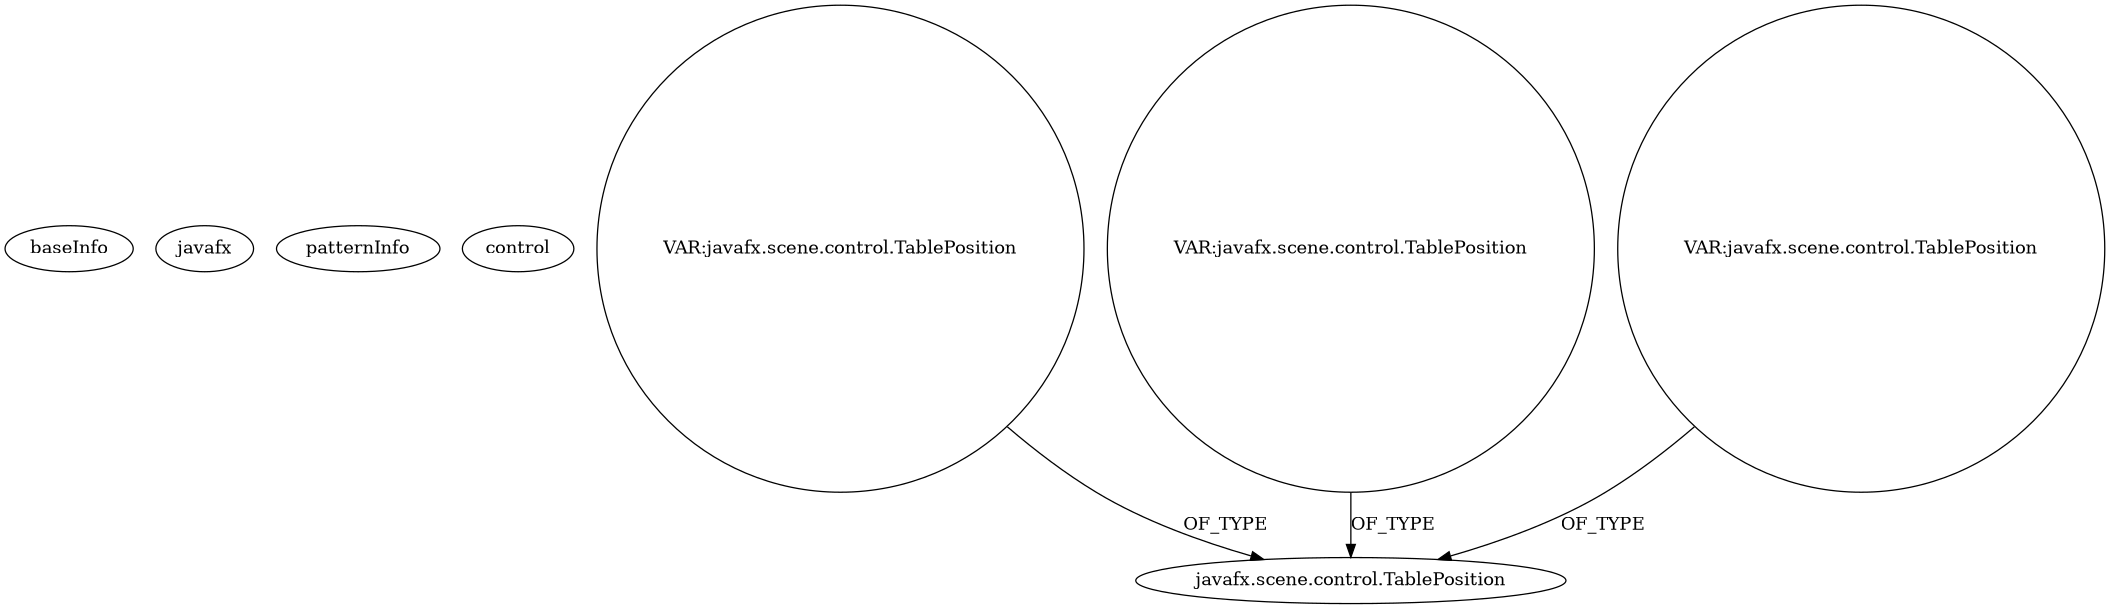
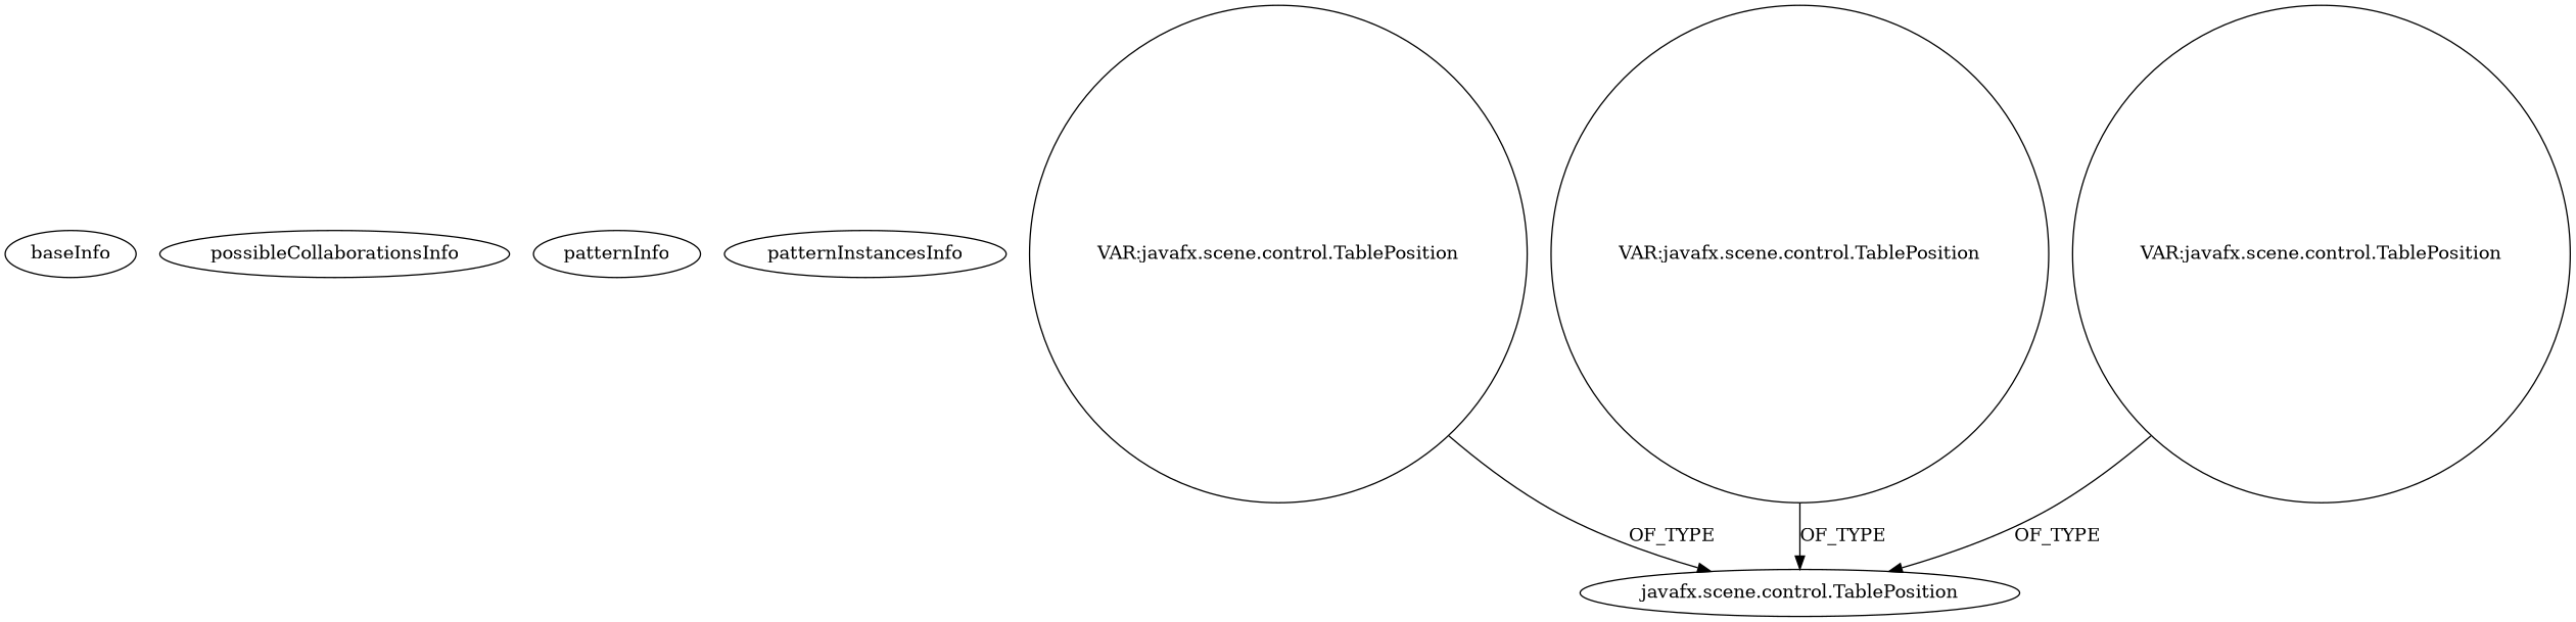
  digraph {
    baseInfo [category=pattern graphId=2001 isAnonymous=false possibleRelation=false]
-   possibleCollaborationsInfo [label=javafx]
+   possibleCollaborationsInfo
    patternInfo [frequency=2.0 patternRootClient=null]
-   patternInstancesInfo [0="svadlamudi-GaussJordanElimination~/svadlamudi-GaussJordanElimination/GaussJordanElimination-master/src/gauss/jordan/elimination/EditingTableCell.java~EditingTableCell~4374" 1="gleba-cppoints~/gleba-cppoints/cppoints-master/src/cpapp/view/EditTableController.java~EditTableController~2746" label=control]
+   patternInstancesInfo [0="svadlamudi-GaussJordanElimination~/svadlamudi-GaussJordanElimination/GaussJordanElimination-master/src/gauss/jordan/elimination/EditingTableCell.java~EditingTableCell~4374" 1="gleba-cppoints~/gleba-cppoints/cppoints-master/src/cpapp/view/EditTableController.java~EditTableController~2746"]
    n5 [isFrameworkType=false label="javafx.scene.control.TablePosition" vertexType=FRAMEWORK_CLASS_TYPE]
    n6 [isFrameworkType=false label="VAR:javafx.scene.control.TablePosition" shape=circle vertexType=VARIABLE_EXPRESION]
    n7 [isFrameworkType=false label="VAR:javafx.scene.control.TablePosition" shape=circle vertexType=VARIABLE_EXPRESION]
    n8 [isFrameworkType=false label="VAR:javafx.scene.control.TablePosition" shape=circle vertexType=VARIABLE_EXPRESION]
    n6 -> n5 [label=OF_TYPE]
    n7 -> n5 [label=OF_TYPE]
    n8 -> n5 [label=OF_TYPE]
  }
